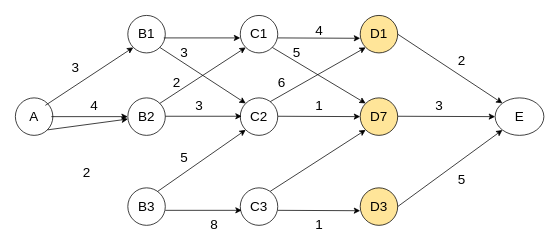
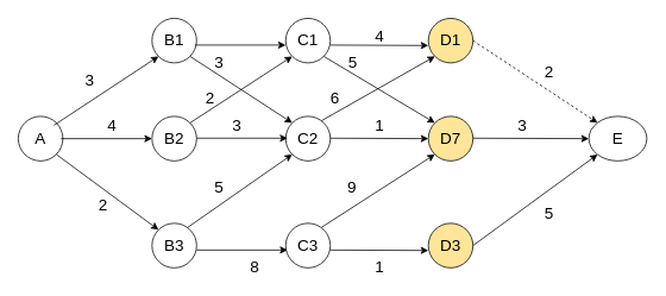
  <mxCell id="0" />
  <mxCell id="1" parent="0" />
  <mxCell id="2" value="&lt;font style=&quot;font-size: 18px&quot;&gt;A&lt;/font&gt;" style="ellipse;whiteSpace=wrap;html=1;aspect=fixed;" vertex="1" parent="1"><mxGeometry x="20" y="130" width="50" height="50" as="geometry" /></mxCell>
  <mxCell id="3" value="" style="group" vertex="1" connectable="0" parent="1"><mxGeometry x="170" y="20" width="50" height="280" as="geometry" /></mxCell>
  <mxCell id="4" value="&lt;font style=&quot;font-size: 18px&quot;&gt;B2&lt;/font&gt;" style="ellipse;whiteSpace=wrap;html=1;aspect=fixed;" vertex="1" parent="3"><mxGeometry y="110" width="50" height="50" as="geometry" /></mxCell>
  <mxCell id="5" value="&lt;font style=&quot;font-size: 18px&quot;&gt;B1&lt;/font&gt;" style="ellipse;whiteSpace=wrap;html=1;aspect=fixed;" vertex="1" parent="3"><mxGeometry width="50" height="50" as="geometry" /></mxCell>
  <mxCell id="6" value="&lt;font style=&quot;font-size: 18px&quot;&gt;B3&lt;/font&gt;" style="ellipse;whiteSpace=wrap;html=1;aspect=fixed;" vertex="1" parent="3"><mxGeometry y="230" width="50" height="50" as="geometry" /></mxCell>
  <mxCell id="7" value="" style="group" vertex="1" connectable="0" parent="1"><mxGeometry x="320" y="20" width="50" height="280" as="geometry" /></mxCell>
  <mxCell id="8" value="&lt;font style=&quot;font-size: 18px&quot;&gt;C2&lt;/font&gt;" style="ellipse;whiteSpace=wrap;html=1;aspect=fixed;" vertex="1" parent="7"><mxGeometry y="110" width="50" height="50" as="geometry" /></mxCell>
  <mxCell id="9" value="&lt;font style=&quot;font-size: 18px&quot;&gt;C1&lt;/font&gt;" style="ellipse;whiteSpace=wrap;html=1;aspect=fixed;" vertex="1" parent="7"><mxGeometry width="50" height="50" as="geometry" /></mxCell>
  <mxCell id="10" value="&lt;font style=&quot;font-size: 18px&quot;&gt;C3&lt;/font&gt;" style="ellipse;whiteSpace=wrap;html=1;aspect=fixed;" vertex="1" parent="7"><mxGeometry y="230" width="50" height="50" as="geometry" /></mxCell>
  <mxCell id="11" value="" style="group" vertex="1" connectable="0" parent="1"><mxGeometry x="480" y="20" width="50" height="280" as="geometry" /></mxCell>
  <mxCell id="12" value="&lt;font style=&quot;font-size: 18px&quot;&gt;D7&lt;/font&gt;" style="ellipse;whiteSpace=wrap;html=1;aspect=fixed;fillColor=#FFE599;" vertex="1" parent="11"><mxGeometry y="110" width="50" height="50" as="geometry" /></mxCell>
  <mxCell id="13" value="&lt;font style=&quot;font-size: 18px&quot;&gt;D1&lt;/font&gt;" style="ellipse;whiteSpace=wrap;html=1;aspect=fixed;fillColor=#FFE599;" vertex="1" parent="11"><mxGeometry width="50" height="50" as="geometry" /></mxCell>
  <mxCell id="14" value="&lt;font style=&quot;font-size: 18px&quot;&gt;D3&lt;/font&gt;" style="ellipse;whiteSpace=wrap;html=1;aspect=fixed;fillColor=#FFE599;" vertex="1" parent="11"><mxGeometry y="230" width="50" height="50" as="geometry" /></mxCell>
  <mxCell id="15" value="&lt;font style=&quot;font-size: 18px&quot;&gt;E&lt;/font&gt;" style="ellipse;whiteSpace=wrap;html=1;aspect=fixed;" vertex="1" parent="1"><mxGeometry x="660" y="130" width="65" height="50" as="geometry" /></mxCell>
  <mxCell id="16" value="" style="endArrow=classic;html=1;entryX=0;entryY=1;entryDx=0;entryDy=0;" edge="1" parent="1" target="5"><mxGeometry width="50" height="50" relative="1" as="geometry"><mxPoint x="60" y="140" as="sourcePoint" /><mxPoint x="110" y="90" as="targetPoint" /></mxGeometry></mxCell>
  <mxCell id="17" value="" style="endArrow=classic;html=1;entryX=0;entryY=0.5;entryDx=0;entryDy=0;" edge="1" parent="1" target="4"><mxGeometry width="50" height="50" relative="1" as="geometry"><mxPoint x="68" y="155" as="sourcePoint" /><mxPoint x="420" y="180" as="targetPoint" /></mxGeometry></mxCell>
- <mxCell id="18" value="" style="endArrow=classic;html=1;exitX=1;exitY=1;exitDx=0;exitDy=0;" edge="1" parent="1" source="2" target="4"><mxGeometry width="50" height="50" relative="1" as="geometry"><mxPoint x="370" y="230" as="sourcePoint" /><mxPoint x="420" y="180" as="targetPoint" /></mxGeometry></mxCell>
+ <mxCell id="18" value="" style="endArrow=classic;html=1;exitX=1;exitY=1;exitDx=0;exitDy=0;entryX=0;entryY=0;entryDx=0;entryDy=0;" edge="1" parent="1" source="2" target="6"><mxGeometry width="50" height="50" relative="1" as="geometry"><mxPoint x="370" y="230" as="sourcePoint" /><mxPoint x="420" y="180" as="targetPoint" /></mxGeometry></mxCell>
  <mxCell id="19" value="" style="endArrow=classic;html=1;entryX=0;entryY=0.5;entryDx=0;entryDy=0;" edge="1" parent="1"><mxGeometry width="50" height="50" relative="1" as="geometry"><mxPoint x="220" y="154.5" as="sourcePoint" /><mxPoint x="322" y="154.5" as="targetPoint" /></mxGeometry></mxCell>
  <mxCell id="20" value="" style="endArrow=classic;html=1;entryX=0;entryY=0.5;entryDx=0;entryDy=0;" edge="1" parent="1" target="12"><mxGeometry width="50" height="50" relative="1" as="geometry"><mxPoint x="370" y="154.5" as="sourcePoint" /><mxPoint x="472" y="154.5" as="targetPoint" /></mxGeometry></mxCell>
  <mxCell id="21" value="" style="endArrow=classic;html=1;entryX=0;entryY=0.5;entryDx=0;entryDy=0;" edge="1" parent="1" target="15"><mxGeometry width="50" height="50" relative="1" as="geometry"><mxPoint x="530" y="154.5" as="sourcePoint" /><mxPoint x="640" y="155" as="targetPoint" /></mxGeometry></mxCell>
  <mxCell id="22" value="" style="endArrow=classic;html=1;entryX=0;entryY=0.5;entryDx=0;entryDy=0;" edge="1" parent="1"><mxGeometry width="50" height="50" relative="1" as="geometry"><mxPoint x="220" y="280" as="sourcePoint" /><mxPoint x="322" y="280" as="targetPoint" /></mxGeometry></mxCell>
  <mxCell id="23" value="" style="endArrow=classic;html=1;entryX=0;entryY=0.5;entryDx=0;entryDy=0;" edge="1" parent="1"><mxGeometry width="50" height="50" relative="1" as="geometry"><mxPoint x="218" y="50" as="sourcePoint" /><mxPoint x="320" y="50" as="targetPoint" /></mxGeometry></mxCell>
  <mxCell id="24" value="" style="endArrow=classic;html=1;entryX=0;entryY=0.5;entryDx=0;entryDy=0;" edge="1" parent="1"><mxGeometry width="50" height="50" relative="1" as="geometry"><mxPoint x="370" y="280" as="sourcePoint" /><mxPoint x="480" y="280.5" as="targetPoint" /></mxGeometry></mxCell>
  <mxCell id="25" value="" style="endArrow=classic;html=1;entryX=0;entryY=0.5;entryDx=0;entryDy=0;" edge="1" parent="1"><mxGeometry width="50" height="50" relative="1" as="geometry"><mxPoint x="370" y="50" as="sourcePoint" /><mxPoint x="480" y="50.5" as="targetPoint" /></mxGeometry></mxCell>
- <mxCell id="26" value="" style="endArrow=classic;html=1;entryX=0;entryY=0;entryDx=0;entryDy=0;exitX=1;exitY=0.5;exitDx=0;exitDy=0;" edge="1" parent="1" source="13" target="15"><mxGeometry width="50" height="50" relative="1" as="geometry"><mxPoint x="540" y="50" as="sourcePoint" /><mxPoint x="650" y="50.5" as="targetPoint" /></mxGeometry></mxCell>
+ <mxCell id="26" value="" style="endArrow=classic;html=1;entryX=0;entryY=0;entryDx=0;entryDy=0;exitX=1;exitY=0.5;exitDx=0;exitDy=0;dashed=1;" edge="1" parent="1" source="13" target="15"><mxGeometry width="50" height="50" relative="1" as="geometry"><mxPoint x="540" y="50" as="sourcePoint" /><mxPoint x="650" y="50.5" as="targetPoint" /></mxGeometry></mxCell>
  <mxCell id="27" value="" style="endArrow=classic;html=1;entryX=0;entryY=1;entryDx=0;entryDy=0;exitX=1;exitY=0.5;exitDx=0;exitDy=0;" edge="1" parent="1" source="14" target="15"><mxGeometry width="50" height="50" relative="1" as="geometry"><mxPoint x="570" y="210" as="sourcePoint" /><mxPoint x="680" y="210.5" as="targetPoint" /></mxGeometry></mxCell>
  <mxCell id="28" value="" style="endArrow=classic;html=1;entryX=0;entryY=0;entryDx=0;entryDy=0;exitX=1;exitY=1;exitDx=0;exitDy=0;" edge="1" parent="1" source="5" target="8"><mxGeometry width="50" height="50" relative="1" as="geometry"><mxPoint x="210" y="60" as="sourcePoint" /><mxPoint x="312" y="70" as="targetPoint" /></mxGeometry></mxCell>
  <mxCell id="29" value="" style="endArrow=classic;html=1;exitX=1;exitY=0;exitDx=0;exitDy=0;entryX=0;entryY=1;entryDx=0;entryDy=0;" edge="1" parent="1" source="4" target="9"><mxGeometry width="50" height="50" relative="1" as="geometry"><mxPoint x="370" y="230" as="sourcePoint" /><mxPoint x="420" y="180" as="targetPoint" /></mxGeometry></mxCell>
  <mxCell id="30" value="" style="endArrow=classic;html=1;entryX=0;entryY=0;entryDx=0;entryDy=0;exitX=1;exitY=1;exitDx=0;exitDy=0;" edge="1" parent="1" source="9"><mxGeometry width="50" height="50" relative="1" as="geometry"><mxPoint x="360" y="60" as="sourcePoint" /><mxPoint x="487.322" y="137.322" as="targetPoint" /></mxGeometry></mxCell>
  <mxCell id="31" value="" style="endArrow=classic;html=1;entryX=0;entryY=1;entryDx=0;entryDy=0;" edge="1" parent="1" target="13"><mxGeometry width="50" height="50" relative="1" as="geometry"><mxPoint x="360" y="135" as="sourcePoint" /><mxPoint x="480.002" y="59.998" as="targetPoint" /></mxGeometry></mxCell>
  <mxCell id="32" value="" style="endArrow=classic;html=1;exitX=1;exitY=0;exitDx=0;exitDy=0;entryX=0;entryY=1;entryDx=0;entryDy=0;" edge="1" parent="1" target="8"><mxGeometry width="50" height="50" relative="1" as="geometry"><mxPoint x="209.998" y="254.642" as="sourcePoint" /><mxPoint x="324.642" y="179.998" as="targetPoint" /></mxGeometry></mxCell>
  <mxCell id="33" value="" style="endArrow=classic;html=1;exitX=1;exitY=0;exitDx=0;exitDy=0;entryX=0;entryY=1;entryDx=0;entryDy=0;" edge="1" parent="1" target="12"><mxGeometry width="50" height="50" relative="1" as="geometry"><mxPoint x="359.998" y="254.642" as="sourcePoint" /><mxPoint x="474.642" y="179.998" as="targetPoint" /></mxGeometry></mxCell>
  <mxCell id="34" value="&lt;font style=&quot;font-size: 18px&quot;&gt;3&lt;/font&gt;" style="text;html=1;align=center;verticalAlign=middle;resizable=0;points=[];autosize=1;strokeColor=none;" vertex="1" parent="1"><mxGeometry x="85" y="80" width="30" height="20" as="geometry" /></mxCell>
  <mxCell id="35" value="&lt;font style=&quot;font-size: 18px&quot;&gt;4&lt;/font&gt;" style="text;html=1;align=center;verticalAlign=middle;resizable=0;points=[];autosize=1;strokeColor=none;" vertex="1" parent="1"><mxGeometry x="410" y="30" width="30" height="20" as="geometry" /></mxCell>
  <mxCell id="36" value="&lt;font style=&quot;font-size: 18px&quot;&gt;2&lt;/font&gt;" style="text;html=1;align=center;verticalAlign=middle;resizable=0;points=[];autosize=1;strokeColor=none;" vertex="1" parent="1"><mxGeometry x="600" y="70" width="30" height="20" as="geometry" /></mxCell>
  <mxCell id="37" value="&lt;font style=&quot;font-size: 18px&quot;&gt;2&lt;/font&gt;" style="text;html=1;align=center;verticalAlign=middle;resizable=0;points=[];autosize=1;strokeColor=none;" vertex="1" parent="1"><mxGeometry x="100" y="220" width="30" height="20" as="geometry" /></mxCell>
  <mxCell id="38" value="&lt;font style=&quot;font-size: 18px&quot;&gt;8&lt;/font&gt;" style="text;html=1;align=center;verticalAlign=middle;resizable=0;points=[];autosize=1;strokeColor=none;" vertex="1" parent="1"><mxGeometry x="270" y="290" width="30" height="20" as="geometry" /></mxCell>
  <mxCell id="39" value="&lt;font style=&quot;font-size: 18px&quot;&gt;1&lt;/font&gt;" style="text;html=1;align=center;verticalAlign=middle;resizable=0;points=[];autosize=1;strokeColor=none;" vertex="1" parent="1"><mxGeometry x="410" y="290" width="30" height="20" as="geometry" /></mxCell>
  <mxCell id="40" value="&lt;font style=&quot;font-size: 18px&quot;&gt;5&lt;/font&gt;" style="text;html=1;align=center;verticalAlign=middle;resizable=0;points=[];autosize=1;strokeColor=none;" vertex="1" parent="1"><mxGeometry x="600" y="230" width="30" height="20" as="geometry" /></mxCell>
  <mxCell id="41" value="&lt;font style=&quot;font-size: 18px&quot;&gt;4&lt;/font&gt;" style="text;html=1;align=center;verticalAlign=middle;resizable=0;points=[];autosize=1;strokeColor=none;" vertex="1" parent="1"><mxGeometry x="110" y="130" width="30" height="20" as="geometry" /></mxCell>
  <mxCell id="42" value="&lt;font style=&quot;font-size: 18px&quot;&gt;5&lt;/font&gt;" style="text;html=1;align=center;verticalAlign=middle;resizable=0;points=[];autosize=1;strokeColor=none;" vertex="1" parent="1"><mxGeometry x="230" y="200" width="30" height="20" as="geometry" /></mxCell>
+ <mxCell id="43" value="&lt;font style=&quot;font-size: 18px&quot;&gt;9&lt;/font&gt;" style="text;html=1;align=center;verticalAlign=middle;resizable=0;points=[];autosize=1;strokeColor=none;" vertex="1" parent="1"><mxGeometry x="379" y="200" width="30" height="20" as="geometry" /></mxCell>
  <mxCell id="44" value="&lt;font style=&quot;font-size: 18px&quot;&gt;2&lt;/font&gt;" style="text;html=1;align=center;verticalAlign=middle;resizable=0;points=[];autosize=1;strokeColor=none;" vertex="1" parent="1"><mxGeometry x="220" y="100" width="30" height="20" as="geometry" /></mxCell>
  <mxCell id="45" value="&lt;font style=&quot;font-size: 18px&quot;&gt;3&lt;/font&gt;" style="text;html=1;align=center;verticalAlign=middle;resizable=0;points=[];autosize=1;strokeColor=none;" vertex="1" parent="1"><mxGeometry x="230" y="60" width="30" height="20" as="geometry" /></mxCell>
  <mxCell id="46" value="&lt;font style=&quot;font-size: 18px&quot;&gt;5&lt;/font&gt;" style="text;html=1;align=center;verticalAlign=middle;resizable=0;points=[];autosize=1;strokeColor=none;" vertex="1" parent="1"><mxGeometry x="380" y="60" width="30" height="20" as="geometry" /></mxCell>
  <mxCell id="47" value="&lt;font style=&quot;font-size: 18px&quot;&gt;6&lt;/font&gt;" style="text;html=1;align=center;verticalAlign=middle;resizable=0;points=[];autosize=1;strokeColor=none;" vertex="1" parent="1"><mxGeometry x="360" y="100" width="30" height="20" as="geometry" /></mxCell>
  <mxCell id="48" value="&lt;span style=&quot;font-size: 18px&quot;&gt;3&lt;/span&gt;" style="text;html=1;align=center;verticalAlign=middle;resizable=0;points=[];autosize=1;strokeColor=none;" vertex="1" parent="1"><mxGeometry x="250" y="130" width="30" height="20" as="geometry" /></mxCell>
  <mxCell id="49" value="&lt;font style=&quot;font-size: 18px&quot;&gt;1&lt;/font&gt;" style="text;html=1;align=center;verticalAlign=middle;resizable=0;points=[];autosize=1;strokeColor=none;" vertex="1" parent="1"><mxGeometry x="410" y="130" width="30" height="20" as="geometry" /></mxCell>
  <mxCell id="50" value="&lt;font style=&quot;font-size: 18px&quot;&gt;3&lt;/font&gt;" style="text;html=1;align=center;verticalAlign=middle;resizable=0;points=[];autosize=1;strokeColor=none;" vertex="1" parent="1"><mxGeometry x="570" y="130" width="30" height="20" as="geometry" /></mxCell>
